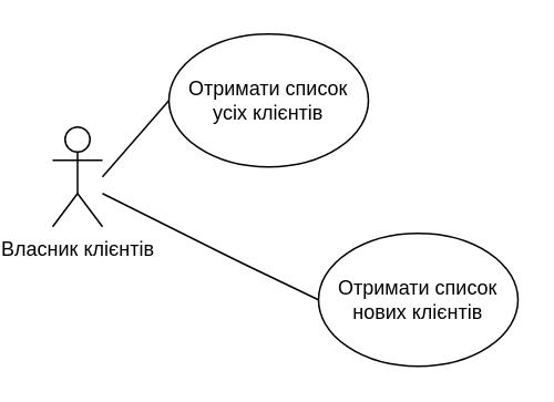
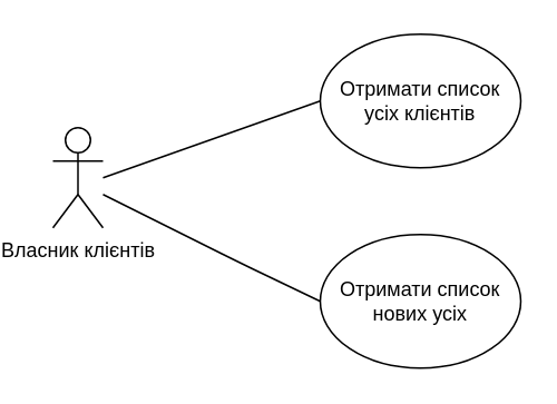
  <mxCell id="0" />
  <mxCell id="1" parent="0" />
  <mxCell id="2" value="Власник клієнтів" style="shape=umlActor;verticalLabelPosition=bottom;verticalAlign=top;html=1;outlineConnect=0;" vertex="1" parent="1"><mxGeometry x="20" y="76" width="30" height="60" as="geometry" /></mxCell>
- <mxCell id="3" value="Отримати список нових клієнтів" style="ellipse;whiteSpace=wrap;html=1;" vertex="1" parent="1"><mxGeometry x="180" y="140" width="120" height="80" as="geometry" /></mxCell>
- <mxCell id="4" value="Отримати список усіх клієнтів" style="ellipse;whiteSpace=wrap;html=1;" vertex="1" parent="1"><mxGeometry x="90" y="20" width="120" height="80" as="geometry" /></mxCell>
+ <mxCell id="3" value="Отримати список нових усіх" style="ellipse;whiteSpace=wrap;html=1;" vertex="1" parent="1"><mxGeometry x="180" y="140" width="120" height="80" as="geometry" /></mxCell>
+ <mxCell id="4" value="Отримати список усіх клієнтів" style="ellipse;whiteSpace=wrap;html=1;" vertex="1" parent="1"><mxGeometry x="180" y="20" width="120" height="80" as="geometry" /></mxCell>
  <mxCell id="5" value="" style="endArrow=none;html=1;entryX=0;entryY=0.5;entryDx=0;entryDy=0;" edge="1" parent="1" target="4"><mxGeometry width="50" height="50" relative="1" as="geometry"><mxPoint x="50" y="106" as="sourcePoint" /><mxPoint x="100" y="56" as="targetPoint" /></mxGeometry></mxCell>
  <mxCell id="6" value="" style="endArrow=none;html=1;entryX=0;entryY=0.5;entryDx=0;entryDy=0;" edge="1" parent="1" target="3"><mxGeometry width="50" height="50" relative="1" as="geometry"><mxPoint x="50" y="116" as="sourcePoint" /><mxPoint x="190" y="66" as="targetPoint" /><Array as="points"><mxPoint x="130" y="156" /></Array></mxGeometry></mxCell>
